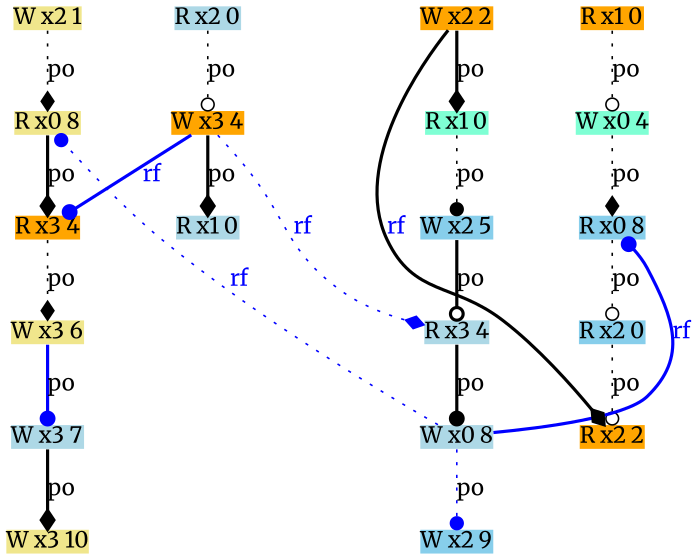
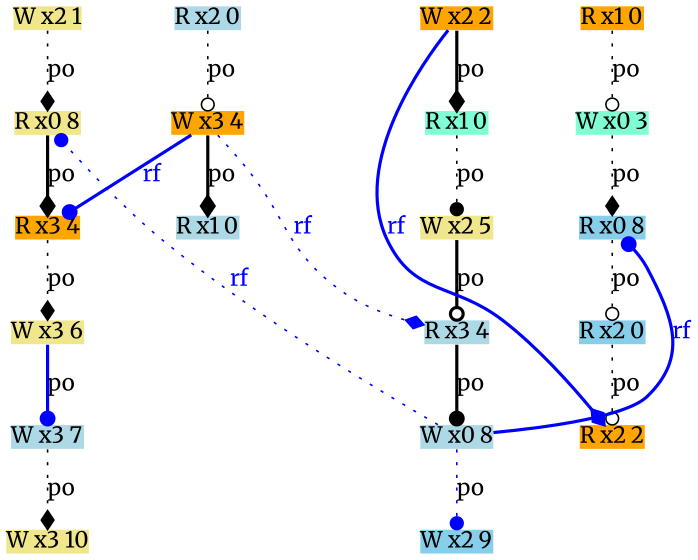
  digraph {
    fontname=Merriweather
    node [fillcolor=orange fontname=Merriweather idx=2 loc=2 shape=plain style=filled th=0 type=R]
    edge [arrowhead=diamond fontname=Merriweather style=dotted]
    n1 [idx=4 label="R x2 2" th=1]
    n2 [fillcolor=khaki idx=3 label="W x3 6" loc=3 type=W]
    n3 [fillcolor=lightblue idx=4 label="W x3 7" loc=3 type=W]
    n4 [fillcolor=khaki idx=5 label="W x3 10" loc=3 type=W]
    n5 [fillcolor=skyblue label="R x0 8" loc=0 th=1]
    n6 [fillcolor=skyblue idx=3 label="R x2 0" th=1]
    n7 [fillcolor=khaki idx=1 label="R x0 8" loc=0]
    n8 [label="R x3 4" loc=3]
    n9 [idx=1 label="W x3 4" loc=3 th=2 type=W]
    n10 [fillcolor=lightblue label="R x1 0" loc=1 th=2]
    n11 [fillcolor=lightblue idx=3 label="R x3 4" loc=3 th=3]
    n12 [fillcolor=lightblue idx=4 label="W x0 8" loc=0 th=3 type=W]
    n13 [fillcolor=skyblue idx=5 label="W x2 9" th=3 type=W]
    n14 [fillcolor=aquamarine idx=1 label="R x1 0" loc=1 th=3]
-   n15 [fillcolor=skyblue label="W x2 5" th=3 type=W]
+   n15 [fillcolor=khaki label="W x2 5" th=3 type=W]
    n16 [fillcolor=khaki idx=0 label="W x2 1" type=W]
    n17 [idx=0 label="W x2 2" th=3 type=W]
    n18 [fillcolor=lightblue idx=0 label="R x2 0" th=2]
-   n19 [fillcolor=aquamarine idx=1 label="W x0 4" loc=0 th=1 type=W]
+   n19 [fillcolor=aquamarine idx=1 label="W x0 3" loc=0 th=1 type=W]
    n20 [idx=0 label="R x1 0" loc=1 th=1]
    n2 -> n3 [arrowhead=dot color=blue label=po style=bold]
-   n3 -> n4 [label=po style=bold]
+   n3 -> n4 [label=po]
    n5 -> n6 [arrowhead=odot label=po]
    n6 -> n1 [arrowhead=odot label=po]
    n7 -> n8 [label=po style=bold]
    n8 -> n2 [label=po]
    n9 -> n8 [arrowhead=dot color=blue constraint=false fontcolor=blue from_idx=1 from_th=2 label=rf style=bold to_idx=2 to_th=0]
    n9 -> n10 [label=po style=bold]
    n9 -> n11 [color=blue constraint=false fontcolor=blue from_idx=1 from_th=2 label=rf to_idx=3 to_th=3]
    n11 -> n12 [arrowhead=dot label=po style=bold]
    n12 -> n5 [arrowhead=dot color=blue constraint=false fontcolor=blue from_idx=4 from_th=3 label=rf style=bold to_idx=2 to_th=1]
    n12 -> n7 [arrowhead=dot color=blue constraint=false fontcolor=blue from_idx=4 from_th=3 label=rf to_idx=1 to_th=0]
    n12 -> n13 [arrowhead=dot color=blue label=po]
    n14 -> n15 [arrowhead=dot label=po]
    n15 -> n11 [arrowhead=odot label=po style=bold]
    n16 -> n7 [label=po]
-   n17 -> n1 [color=black constraint=false fontcolor=blue from_idx=0 from_th=3 label=rf style=bold to_idx=4 to_th=1]
+   n17 -> n1 [color=blue constraint=false fontcolor=blue from_idx=0 from_th=3 label=rf style=bold to_idx=4 to_th=1]
    n17 -> n14 [label=po style=bold]
    n18 -> n9 [arrowhead=odot label=po]
    n19 -> n5 [label=po]
    n20 -> n19 [arrowhead=odot label=po]
  }
